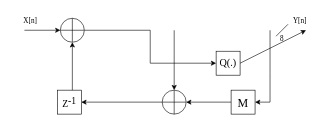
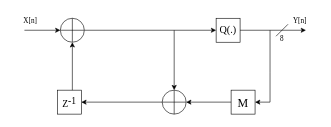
  <mxCell id="0" />
  <mxCell id="1" parent="0" />
  <mxCell id="2" value="Z&lt;sup style=&quot;font-size: 16px;&quot;&gt;-1&lt;/sup&gt;" style="whiteSpace=wrap;html=1;aspect=fixed;fontFamily=palatino;fontSize=16;" vertex="1" parent="1"><mxGeometry x="95" y="150" width="40" height="40" as="geometry" /></mxCell>
  <mxCell id="3" value="&lt;font style=&quot;font-size: 20px;&quot; face=&quot;palatino&quot;&gt;M&lt;/font&gt;" style="whiteSpace=wrap;html=1;aspect=fixed;" vertex="1" parent="1"><mxGeometry x="385" y="150" width="40" height="40" as="geometry" /></mxCell>
  <mxCell id="4" style="edgeStyle=orthogonalEdgeStyle;rounded=0;orthogonalLoop=1;jettySize=auto;html=1;entryX=0;entryY=0.5;entryDx=0;entryDy=0;" edge="1" parent="1" source="5" target="6"><mxGeometry relative="1" as="geometry" /></mxCell>
  <mxCell id="5" value="" style="verticalLabelPosition=bottom;verticalAlign=top;html=1;shape=mxgraph.flowchart.summing_function;" vertex="1" parent="1"><mxGeometry x="100" y="30" width="40" height="40" as="geometry" /></mxCell>
- <mxCell id="6" value="&lt;font face=&quot;palatino&quot; style=&quot;font-size: 17px;&quot;&gt;Q(.)&lt;/font&gt;" style="whiteSpace=wrap;html=1;aspect=fixed;fontSize=17;" vertex="1" parent="1"><mxGeometry x="360" y="85" width="40" height="40" as="geometry" /></mxCell>
+ <mxCell id="6" value="&lt;font face=&quot;palatino&quot; style=&quot;font-size: 17px;&quot;&gt;Q(.)&lt;/font&gt;" style="whiteSpace=wrap;html=1;aspect=fixed;fontSize=17;" vertex="1" parent="1"><mxGeometry x="360" y="30" width="40" height="40" as="geometry" /></mxCell>
  <mxCell id="7" style="edgeStyle=orthogonalEdgeStyle;rounded=0;orthogonalLoop=1;jettySize=auto;html=1;entryX=1;entryY=0.5;entryDx=0;entryDy=0;" edge="1" parent="1" source="8" target="2"><mxGeometry relative="1" as="geometry" /></mxCell>
  <mxCell id="8" value="" style="verticalLabelPosition=bottom;verticalAlign=top;html=1;shape=mxgraph.flowchart.summing_function;" vertex="1" parent="1"><mxGeometry x="270" y="150" width="40" height="40" as="geometry" /></mxCell>
  <mxCell id="9" style="edgeStyle=orthogonalEdgeStyle;rounded=0;orthogonalLoop=1;jettySize=auto;html=1;entryX=1;entryY=0.5;entryDx=0;entryDy=0;entryPerimeter=0;" edge="1" parent="1" source="3" target="8"><mxGeometry relative="1" as="geometry" /></mxCell>
  <mxCell id="10" style="edgeStyle=orthogonalEdgeStyle;rounded=0;orthogonalLoop=1;jettySize=auto;html=1;entryX=0.5;entryY=1;entryDx=0;entryDy=0;entryPerimeter=0;" edge="1" parent="1" source="2" target="5"><mxGeometry relative="1" as="geometry"><Array as="points"><mxPoint x="120" y="170" /><mxPoint x="120" y="70" /></Array></mxGeometry></mxCell>
  <mxCell id="11" value="" style="endArrow=classic;html=1;rounded=0;entryX=0.5;entryY=0;entryDx=0;entryDy=0;entryPerimeter=0;" edge="1" parent="1" target="8"><mxGeometry width="50" height="50" relative="1" as="geometry"><mxPoint x="290" y="50" as="sourcePoint" /><mxPoint x="300" y="70" as="targetPoint" /></mxGeometry></mxCell>
  <mxCell id="12" value="" style="endArrow=classic;html=1;rounded=0;exitX=1;exitY=0.5;exitDx=0;exitDy=0;" edge="1" parent="1" source="6"><mxGeometry width="50" height="50" relative="1" as="geometry"><mxPoint x="250" y="120" as="sourcePoint" /><mxPoint x="510" y="50" as="targetPoint" /></mxGeometry></mxCell>
  <mxCell id="13" value="" style="endArrow=classic;html=1;rounded=0;entryX=1;entryY=0.5;entryDx=0;entryDy=0;" edge="1" parent="1" target="3"><mxGeometry width="50" height="50" relative="1" as="geometry"><mxPoint x="450" y="50" as="sourcePoint" /><mxPoint x="490" y="170" as="targetPoint" /><Array as="points"><mxPoint x="450" y="120" /><mxPoint x="450" y="170" /></Array></mxGeometry></mxCell>
  <mxCell id="14" value="" style="endArrow=classic;html=1;rounded=0;entryX=0;entryY=0.5;entryDx=0;entryDy=0;entryPerimeter=0;" edge="1" parent="1" target="5"><mxGeometry width="50" height="50" relative="1" as="geometry"><mxPoint x="40" y="50" as="sourcePoint" /><mxPoint x="10" y="30" as="targetPoint" /></mxGeometry></mxCell>
  <mxCell id="15" value="&lt;font face=&quot;palatino&quot;&gt;X[n]&lt;/font&gt;" style="text;strokeColor=none;align=center;fillColor=none;html=1;verticalAlign=middle;whiteSpace=wrap;rounded=0;" vertex="1" parent="1"><mxGeometry x="20" y="20" width="60" height="30" as="geometry" /></mxCell>
  <mxCell id="16" value="&lt;font face=&quot;palatino&quot;&gt;Y[n]&lt;/font&gt;" style="text;strokeColor=none;align=center;fillColor=none;html=1;verticalAlign=middle;whiteSpace=wrap;rounded=0;" vertex="1" parent="1"><mxGeometry x="470" y="20" width="60" height="30" as="geometry" /></mxCell>
  <mxCell id="17" value="" style="endArrow=none;html=1;rounded=0;" edge="1" parent="1"><mxGeometry width="50" height="50" relative="1" as="geometry"><mxPoint x="460" y="60" as="sourcePoint" /><mxPoint x="480" y="40" as="targetPoint" /></mxGeometry></mxCell>
  <mxCell id="18" value="&lt;font face=&quot;palatino&quot;&gt;8&lt;/font&gt;" style="text;strokeColor=none;align=center;fillColor=none;html=1;verticalAlign=middle;whiteSpace=wrap;rounded=0;" vertex="1" parent="1"><mxGeometry x="440" y="50" width="60" height="30" as="geometry" /></mxCell>
